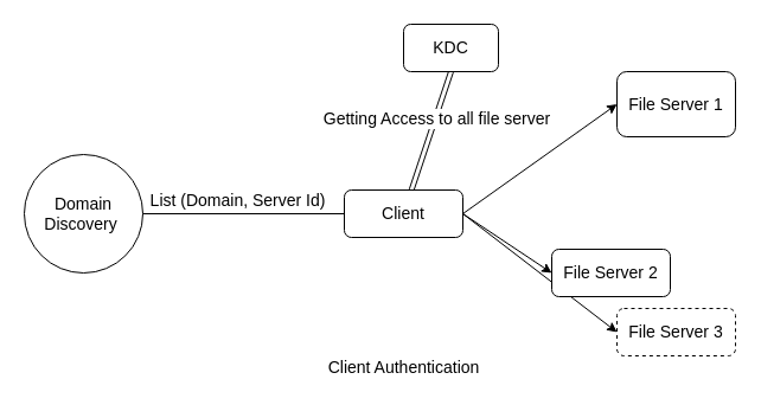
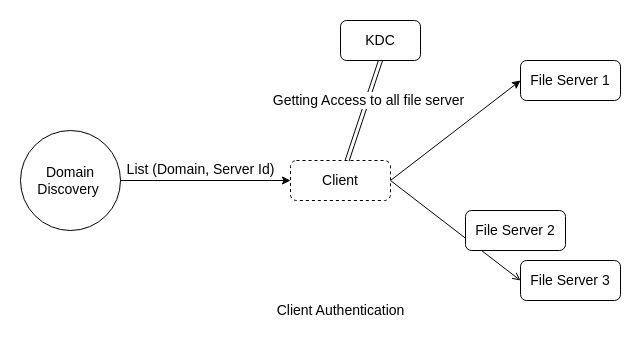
  <mxCell id="0" />
  <mxCell id="1" parent="0" />
  <mxCell id="2" value="&lt;font style=&quot;font-size: 14px&quot;&gt;Domain Discovery&amp;nbsp;&lt;/font&gt;" style="ellipse;whiteSpace=wrap;html=1;aspect=fixed;" vertex="1" parent="1"><mxGeometry x="20" y="130" width="100" height="100" as="geometry" /></mxCell>
- <mxCell id="3" style="edgeStyle=orthogonalEdgeStyle;rounded=0;orthogonalLoop=1;jettySize=auto;html=1;exitX=1;exitY=0.5;exitDx=0;exitDy=0;entryX=0;entryY=0.5;entryDx=0;entryDy=0;endArrow=none;" edge="1" parent="1" source="2" target="8"><mxGeometry relative="1" as="geometry"><mxPoint x="240" y="120" as="sourcePoint" /><mxPoint x="240" y="180" as="targetPoint" /></mxGeometry></mxCell>
+ <mxCell id="3" style="edgeStyle=orthogonalEdgeStyle;rounded=0;orthogonalLoop=1;jettySize=auto;html=1;exitX=1;exitY=0.5;exitDx=0;exitDy=0;entryX=0;entryY=0.5;entryDx=0;entryDy=0;" edge="1" parent="1" source="2" target="8"><mxGeometry relative="1" as="geometry"><mxPoint x="240" y="120" as="sourcePoint" /><mxPoint x="240" y="180" as="targetPoint" /></mxGeometry></mxCell>
  <mxCell id="4" value="&lt;font style=&quot;font-size: 14px&quot;&gt;List (Domain, Server Id)&lt;/font&gt;" style="edgeLabel;html=1;align=center;verticalAlign=middle;resizable=0;points=[];" vertex="1" connectable="0" parent="3"><mxGeometry x="-0.283" y="1" relative="1" as="geometry"><mxPoint x="18" y="-11" as="offset" /></mxGeometry></mxCell>
  <mxCell id="5" style="edgeStyle=none;rounded=0;orthogonalLoop=1;jettySize=auto;html=1;exitX=1;exitY=0.5;exitDx=0;exitDy=0;entryX=0;entryY=0.5;entryDx=0;entryDy=0;" edge="1" parent="1" source="8" target="10"><mxGeometry relative="1" as="geometry" /></mxCell>
- <mxCell id="6" style="edgeStyle=none;rounded=0;orthogonalLoop=1;jettySize=auto;html=1;exitX=1;exitY=0.5;exitDx=0;exitDy=0;entryX=0;entryY=0.5;entryDx=0;entryDy=0;" edge="1" parent="1" source="8" target="11"><mxGeometry relative="1" as="geometry" /></mxCell>
- <mxCell id="7" style="edgeStyle=none;rounded=0;orthogonalLoop=1;jettySize=auto;html=1;exitX=1;exitY=0.5;exitDx=0;exitDy=0;entryX=0;entryY=0.5;entryDx=0;entryDy=0;" edge="1" parent="1" source="8" target="12"><mxGeometry relative="1" as="geometry" /></mxCell>
- <mxCell id="8" value="&lt;font style=&quot;font-size: 14px&quot;&gt;Client&lt;/font&gt;" style="rounded=1;whiteSpace=wrap;html=1;" vertex="1" parent="1"><mxGeometry x="290" y="160" width="100" height="40" as="geometry" /></mxCell>
+ <mxCell id="7" style="edgeStyle=none;rounded=0;orthogonalLoop=1;jettySize=auto;html=1;exitX=1;exitY=0.5;exitDx=0;exitDy=0;entryX=0;entryY=0.5;entryDx=0;entryDy=0;endArrow=open;" edge="1" parent="1" source="8" target="12"><mxGeometry relative="1" as="geometry" /></mxCell>
+ <mxCell id="8" value="&lt;font style=&quot;font-size: 14px&quot;&gt;Client&lt;/font&gt;" style="rounded=1;whiteSpace=wrap;html=1;dashed=1;" vertex="1" parent="1"><mxGeometry x="290" y="160" width="100" height="40" as="geometry" /></mxCell>
  <mxCell id="9" value="&lt;span style=&quot;font-size: 14px&quot;&gt;Client Authentication&lt;/span&gt;" style="text;html=1;align=center;verticalAlign=middle;resizable=0;points=[];autosize=1;" vertex="1" parent="1"><mxGeometry x="270" y="300" width="140" height="20" as="geometry" /></mxCell>
- <mxCell id="10" value="&lt;font style=&quot;font-size: 14px&quot;&gt;File Server 1&lt;/font&gt;" style="rounded=1;whiteSpace=wrap;html=1;" vertex="1" parent="1"><mxGeometry x="520" y="60" width="100" height="55" as="geometry" /></mxCell>
+ <mxCell id="10" value="&lt;font style=&quot;font-size: 14px&quot;&gt;File Server 1&lt;/font&gt;" style="rounded=1;whiteSpace=wrap;html=1;" vertex="1" parent="1"><mxGeometry x="520" y="60" width="100" height="40" as="geometry" /></mxCell>
  <mxCell id="11" value="&lt;font style=&quot;font-size: 14px&quot;&gt;File Server 2&lt;/font&gt;" style="rounded=1;whiteSpace=wrap;html=1;" vertex="1" parent="1"><mxGeometry x="465" y="210" width="100" height="40" as="geometry" /></mxCell>
- <mxCell id="12" value="&lt;font style=&quot;font-size: 14px&quot;&gt;File Server 3&lt;/font&gt;" style="rounded=1;whiteSpace=wrap;html=1;dashed=1;" vertex="1" parent="1"><mxGeometry x="520" y="260" width="100" height="40" as="geometry" /></mxCell>
+ <mxCell id="12" value="&lt;font style=&quot;font-size: 14px&quot;&gt;File Server 3&lt;/font&gt;" style="rounded=1;whiteSpace=wrap;html=1;" vertex="1" parent="1"><mxGeometry x="520" y="260" width="100" height="40" as="geometry" /></mxCell>
  <mxCell id="13" style="edgeStyle=none;rounded=0;orthogonalLoop=1;jettySize=auto;html=1;exitX=0.5;exitY=1;exitDx=0;exitDy=0;shape=link;" edge="1" parent="1" source="15" target="8"><mxGeometry relative="1" as="geometry" /></mxCell>
  <mxCell id="14" value="&lt;font style=&quot;font-size: 14px&quot;&gt;Getting Access to all file server&lt;/font&gt;" style="edgeLabel;html=1;align=center;verticalAlign=middle;resizable=0;points=[];" vertex="1" connectable="0" parent="13"><mxGeometry x="-0.232" relative="1" as="geometry"><mxPoint y="2" as="offset" /></mxGeometry></mxCell>
  <mxCell id="15" value="&lt;font style=&quot;font-size: 14px&quot;&gt;KDC&lt;/font&gt;" style="rounded=1;whiteSpace=wrap;html=1;" vertex="1" parent="1"><mxGeometry x="340" y="20" width="80" height="40" as="geometry" /></mxCell>
